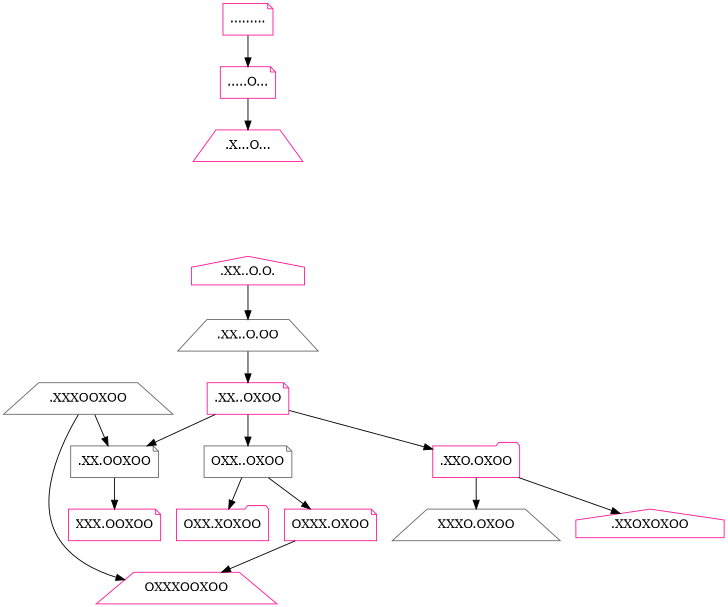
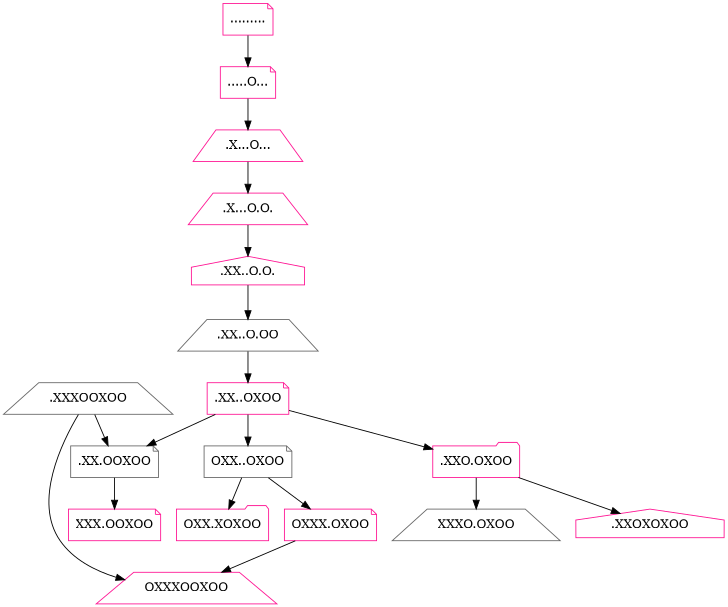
  strict digraph {
    node [color=deeppink shape=note]
    OXXXOOXOO [O=1 shape=trapezium]
    "OXX.XOXOO" [X=1 shape=folder]
    "XXXO.OXOO" [X=1 color=gray40 shape=trapezium]
    ".XXOXOXOO" [X=1 shape=house]
    "XXX.OOXOO" [X=1]
    "........."
    ".....O..."
    ".X...O..." [shape=trapezium]
+   ".X...O.O." [shape=trapezium]
    ".XX..O.O." [shape=house]
    ".XX..O.OO" [color=gray40 shape=trapezium]
    ".XX..OXOO"
    "OXX..OXOO" [color=gray40]
    ".XXO.OXOO" [shape=folder]
    ".XX.OOXOO" [color=gray40]
    "OXXX.OXOO"
    ".XXXOOXOO" [color=gray40 shape=trapezium]
    "........." -> ".....O..."
    ".....O..." -> ".X...O..."
+   ".X...O..." -> ".X...O.O."
+   ".X...O.O." -> ".XX..O.O."
    ".XX..O.O." -> ".XX..O.OO"
    ".XX..O.OO" -> ".XX..OXOO"
    ".XX..OXOO" -> "OXX..OXOO"
    ".XX..OXOO" -> ".XXO.OXOO"
    ".XX..OXOO" -> ".XX.OOXOO"
    "OXX..OXOO" -> "OXX.XOXOO"
    "OXX..OXOO" -> "OXXX.OXOO"
    ".XXO.OXOO" -> "XXXO.OXOO"
    ".XXO.OXOO" -> ".XXOXOXOO"
    ".XX.OOXOO" -> "XXX.OOXOO"
    "OXXX.OXOO" -> OXXXOOXOO
    ".XXXOOXOO" -> OXXXOOXOO
    ".XXXOOXOO" -> ".XX.OOXOO"
  }
